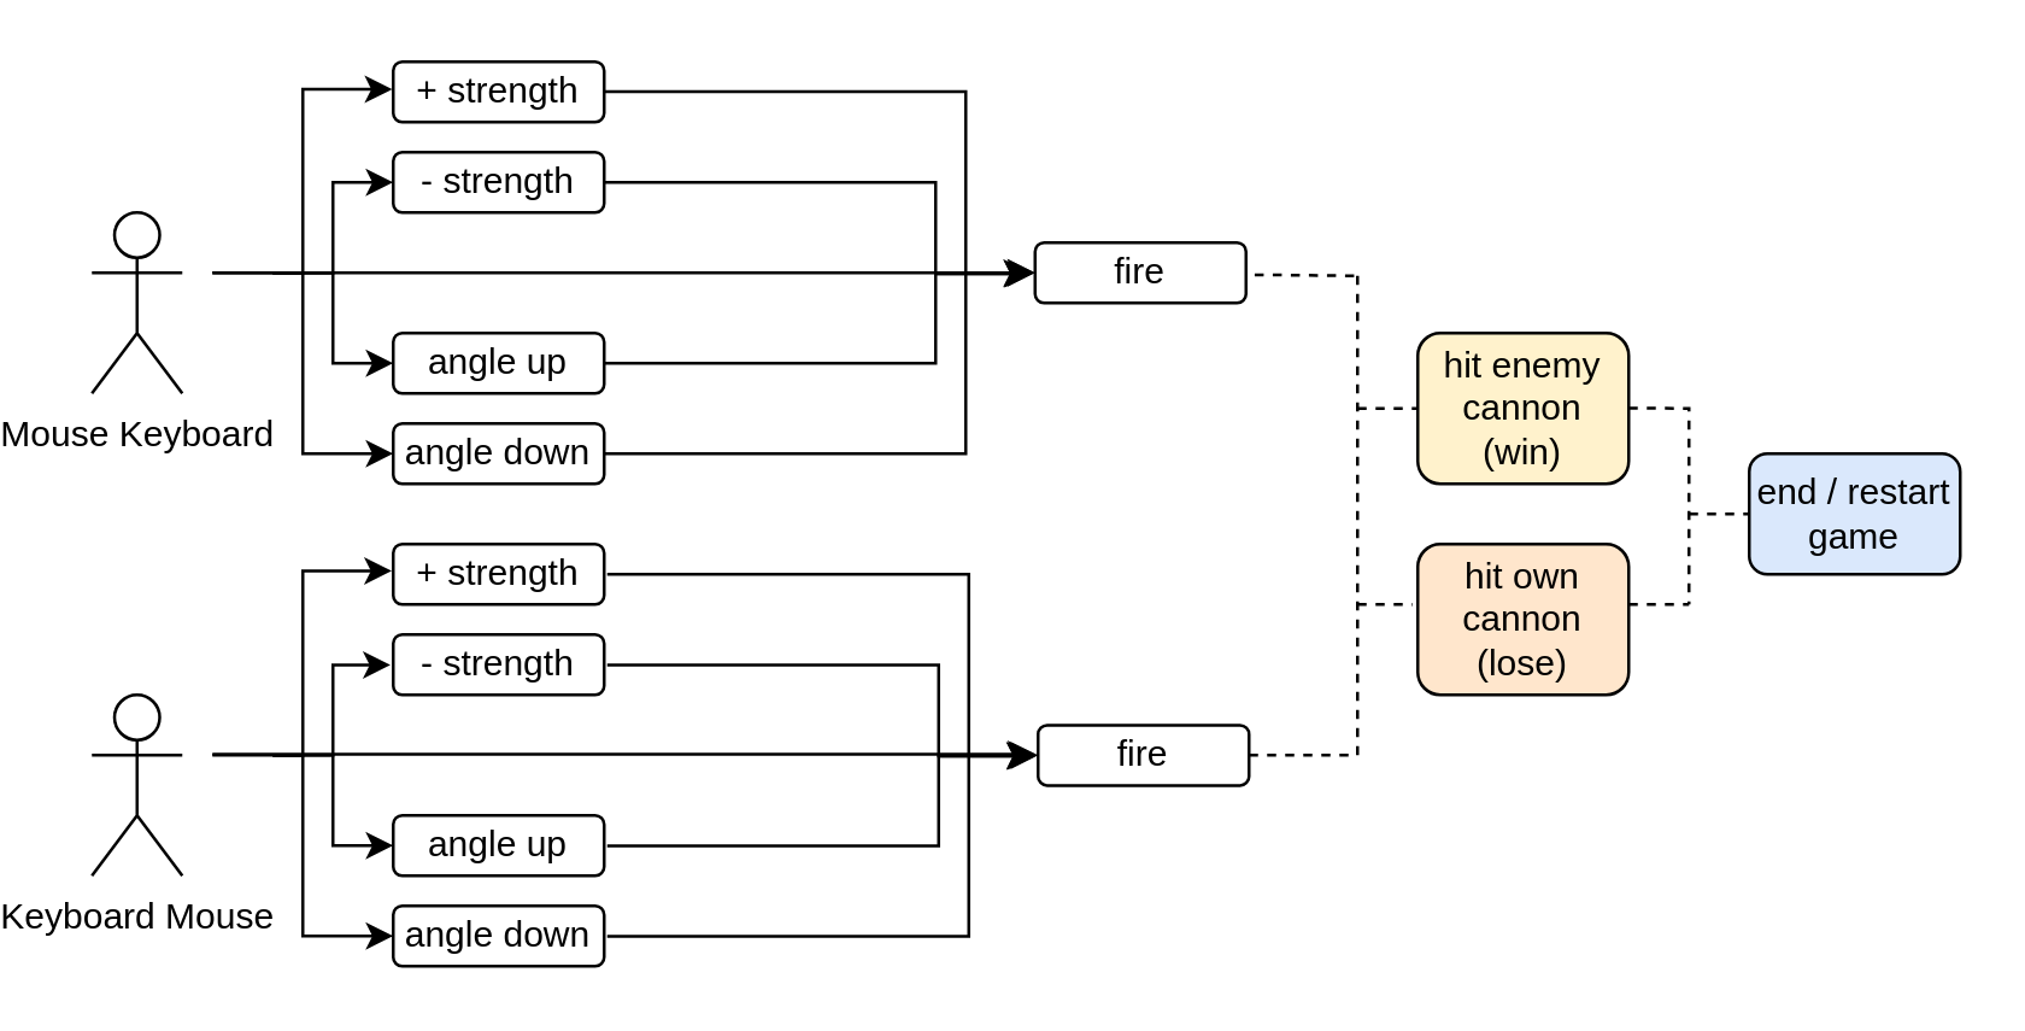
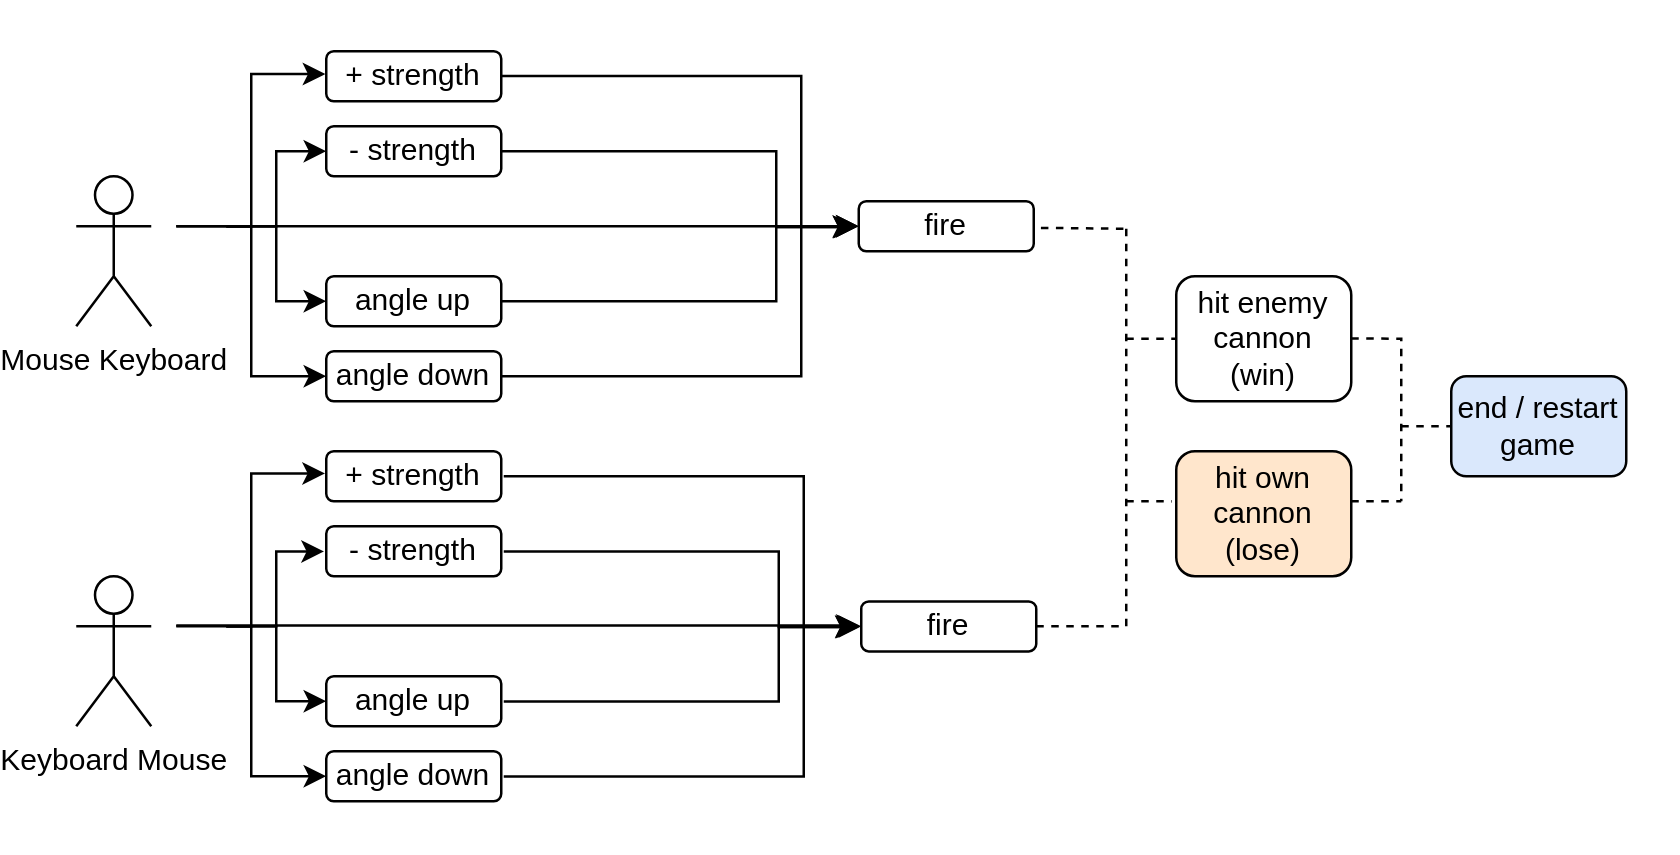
  <mxCell id="0" />
  <mxCell id="1" parent="0" />
  <mxCell id="2" style="edgeStyle=orthogonalEdgeStyle;rounded=0;orthogonalLoop=1;jettySize=auto;html=1;exitX=1;exitY=0.75;exitDx=0;exitDy=0;entryX=-0.02;entryY=0.505;entryDx=0;entryDy=0;entryPerimeter=0;" parent="1" target="11" edge="1"><mxGeometry relative="1" as="geometry"><mxPoint x="330" y="90" as="targetPoint" /><mxPoint x="190" y="29.92" as="sourcePoint" /><Array as="points"><mxPoint x="310" y="30" /><mxPoint x="310" y="90" /></Array></mxGeometry></mxCell>
  <mxCell id="3" value="+ strength" style="rounded=1;whiteSpace=wrap;html=1;" parent="1" vertex="1"><mxGeometry x="120" y="20" width="70" height="20" as="geometry" /></mxCell>
  <mxCell id="4" value="Mouse Keyboard&lt;br&gt;&lt;div&gt;&lt;br&gt;&lt;/div&gt;" style="shape=umlActor;verticalLabelPosition=bottom;verticalAlign=top;html=1;outlineConnect=0;" parent="1" vertex="1"><mxGeometry x="20" y="70" width="30" height="60" as="geometry" /></mxCell>
  <mxCell id="5" style="edgeStyle=orthogonalEdgeStyle;rounded=0;orthogonalLoop=1;jettySize=auto;html=1;entryX=-0.018;entryY=0.514;entryDx=0;entryDy=0;entryPerimeter=0;" parent="1" source="6" target="11" edge="1"><mxGeometry relative="1" as="geometry"><mxPoint x="330" y="90" as="targetPoint" /><Array as="points"><mxPoint x="300" y="60" /><mxPoint x="300" y="90" /></Array></mxGeometry></mxCell>
  <mxCell id="6" value="- strength" style="rounded=1;whiteSpace=wrap;html=1;" parent="1" vertex="1"><mxGeometry x="120" y="50" width="70" height="20" as="geometry" /></mxCell>
  <mxCell id="7" style="edgeStyle=orthogonalEdgeStyle;rounded=0;orthogonalLoop=1;jettySize=auto;html=1;entryX=-0.014;entryY=0.514;entryDx=0;entryDy=0;entryPerimeter=0;" parent="1" source="8" target="11" edge="1"><mxGeometry relative="1" as="geometry"><mxPoint x="330" y="90" as="targetPoint" /><Array as="points"><mxPoint x="300" y="120" /><mxPoint x="300" y="90" /></Array></mxGeometry></mxCell>
  <mxCell id="8" value="angle up" style="rounded=1;whiteSpace=wrap;html=1;" parent="1" vertex="1"><mxGeometry x="120" y="110" width="70" height="20" as="geometry" /></mxCell>
  <mxCell id="9" style="edgeStyle=orthogonalEdgeStyle;rounded=0;orthogonalLoop=1;jettySize=auto;html=1;entryX=0;entryY=0.5;entryDx=0;entryDy=0;" parent="1" source="10" target="11" edge="1"><mxGeometry relative="1" as="geometry"><Array as="points"><mxPoint x="310" y="150" /><mxPoint x="310" y="90" /></Array></mxGeometry></mxCell>
  <mxCell id="10" value="angle down" style="rounded=1;whiteSpace=wrap;html=1;" parent="1" vertex="1"><mxGeometry x="120" y="140" width="70" height="20" as="geometry" /></mxCell>
  <mxCell id="11" value="fire" style="rounded=1;whiteSpace=wrap;html=1;" parent="1" vertex="1"><mxGeometry x="333" y="80" width="70" height="20" as="geometry" /></mxCell>
  <mxCell id="12" style="edgeStyle=orthogonalEdgeStyle;rounded=0;orthogonalLoop=1;jettySize=auto;html=1;entryX=-0.005;entryY=0.457;entryDx=0;entryDy=0;entryPerimeter=0;" parent="1" target="3" edge="1"><mxGeometry relative="1" as="geometry"><mxPoint x="80" y="90" as="sourcePoint" /><Array as="points"><mxPoint x="90" y="90" /><mxPoint x="90" y="29" /></Array></mxGeometry></mxCell>
  <mxCell id="13" style="edgeStyle=orthogonalEdgeStyle;rounded=0;orthogonalLoop=1;jettySize=auto;html=1;entryX=0;entryY=0.5;entryDx=0;entryDy=0;" parent="1" target="6" edge="1"><mxGeometry relative="1" as="geometry"><mxPoint x="80" y="90" as="sourcePoint" /><mxPoint x="110" y="60" as="targetPoint" /><Array as="points"><mxPoint x="100" y="90" /><mxPoint x="100" y="60" /></Array></mxGeometry></mxCell>
  <mxCell id="14" style="edgeStyle=orthogonalEdgeStyle;rounded=0;orthogonalLoop=1;jettySize=auto;html=1;" parent="1" edge="1"><mxGeometry relative="1" as="geometry"><mxPoint x="80" y="90" as="sourcePoint" /><mxPoint x="120" y="120" as="targetPoint" /><Array as="points"><mxPoint x="100" y="90" /><mxPoint x="100" y="120" /></Array></mxGeometry></mxCell>
  <mxCell id="15" style="edgeStyle=orthogonalEdgeStyle;rounded=0;orthogonalLoop=1;jettySize=auto;html=1;entryX=0;entryY=0.5;entryDx=0;entryDy=0;" parent="1" target="10" edge="1"><mxGeometry relative="1" as="geometry"><mxPoint x="60" y="90" as="sourcePoint" /><mxPoint x="120" y="120" as="targetPoint" /><Array as="points"><mxPoint x="90" y="90" /><mxPoint x="90" y="150" /></Array></mxGeometry></mxCell>
  <mxCell id="16" value="+ strength" style="rounded=1;whiteSpace=wrap;html=1;" parent="1" vertex="1"><mxGeometry x="120" y="180" width="70" height="20" as="geometry" /></mxCell>
  <mxCell id="17" value="Keyboard&lt;span style=&quot;background-color: initial;&quot;&gt;&amp;nbsp;Mouse&lt;/span&gt;&lt;div&gt;&lt;div&gt;&lt;br&gt;&lt;/div&gt;&lt;/div&gt;" style="shape=umlActor;verticalLabelPosition=bottom;verticalAlign=top;html=1;outlineConnect=0;" parent="1" vertex="1"><mxGeometry x="20" y="230" width="30" height="60" as="geometry" /></mxCell>
  <mxCell id="18" value="- strength" style="rounded=1;whiteSpace=wrap;html=1;" parent="1" vertex="1"><mxGeometry x="120" y="210" width="70" height="20" as="geometry" /></mxCell>
  <mxCell id="19" value="angle up" style="rounded=1;whiteSpace=wrap;html=1;" parent="1" vertex="1"><mxGeometry x="120" y="270" width="70" height="20" as="geometry" /></mxCell>
  <mxCell id="20" value="angle down" style="rounded=1;whiteSpace=wrap;html=1;" parent="1" vertex="1"><mxGeometry x="120" y="300" width="70" height="20" as="geometry" /></mxCell>
  <mxCell id="21" style="edgeStyle=orthogonalEdgeStyle;rounded=0;orthogonalLoop=1;jettySize=auto;html=1;entryX=-0.007;entryY=0.444;entryDx=0;entryDy=0;entryPerimeter=0;" parent="1" target="16" edge="1"><mxGeometry relative="1" as="geometry"><mxPoint x="80" y="250" as="sourcePoint" /><mxPoint x="116.78" y="189.44" as="targetPoint" /><Array as="points"><mxPoint x="90" y="250" /><mxPoint x="90" y="189" /></Array></mxGeometry></mxCell>
  <mxCell id="22" style="edgeStyle=orthogonalEdgeStyle;rounded=0;orthogonalLoop=1;jettySize=auto;html=1;entryX=-0.013;entryY=0.504;entryDx=0;entryDy=0;entryPerimeter=0;" parent="1" target="18" edge="1"><mxGeometry relative="1" as="geometry"><mxPoint x="80" y="250" as="sourcePoint" /><mxPoint x="116" y="220" as="targetPoint" /><Array as="points"><mxPoint x="100" y="250" /><mxPoint x="100" y="220" /></Array></mxGeometry></mxCell>
  <mxCell id="23" style="edgeStyle=orthogonalEdgeStyle;rounded=0;orthogonalLoop=1;jettySize=auto;html=1;" parent="1" edge="1"><mxGeometry relative="1" as="geometry"><mxPoint x="80" y="250" as="sourcePoint" /><mxPoint x="120" y="280" as="targetPoint" /><Array as="points"><mxPoint x="100" y="250" /><mxPoint x="100" y="280" /></Array></mxGeometry></mxCell>
  <mxCell id="24" style="edgeStyle=orthogonalEdgeStyle;rounded=0;orthogonalLoop=1;jettySize=auto;html=1;entryX=0;entryY=0.5;entryDx=0;entryDy=0;" parent="1" target="20" edge="1"><mxGeometry relative="1" as="geometry"><mxPoint x="60" y="250" as="sourcePoint" /><mxPoint x="120" y="280" as="targetPoint" /><Array as="points"><mxPoint x="90" y="250" /><mxPoint x="90" y="310" /></Array></mxGeometry></mxCell>
  <mxCell id="25" style="edgeStyle=orthogonalEdgeStyle;rounded=0;orthogonalLoop=1;jettySize=auto;html=1;entryX=0;entryY=0.5;entryDx=0;entryDy=0;" parent="1" target="11" edge="1"><mxGeometry relative="1" as="geometry"><mxPoint x="60" y="90" as="sourcePoint" /><mxPoint x="170" y="90" as="targetPoint" /><Array as="points"><mxPoint x="270" y="90" /><mxPoint x="270" y="90" /></Array></mxGeometry></mxCell>
  <mxCell id="26" style="edgeStyle=orthogonalEdgeStyle;rounded=0;orthogonalLoop=1;jettySize=auto;html=1;exitX=1;exitY=0.75;exitDx=0;exitDy=0;entryX=-0.02;entryY=0.505;entryDx=0;entryDy=0;entryPerimeter=0;" edge="1" target="30" parent="1"><mxGeometry relative="1" as="geometry"><mxPoint x="331" y="250.05" as="targetPoint" /><mxPoint x="191" y="189.97" as="sourcePoint" /><Array as="points"><mxPoint x="311" y="190.05" /><mxPoint x="311" y="250.05" /></Array></mxGeometry></mxCell>
  <mxCell id="27" style="edgeStyle=orthogonalEdgeStyle;rounded=0;orthogonalLoop=1;jettySize=auto;html=1;entryX=-0.018;entryY=0.514;entryDx=0;entryDy=0;entryPerimeter=0;" edge="1" target="30" parent="1"><mxGeometry relative="1" as="geometry"><mxPoint x="331" y="250.05" as="targetPoint" /><Array as="points"><mxPoint x="301" y="220.05" /><mxPoint x="301" y="250.05" /></Array><mxPoint x="191" y="220.05" as="sourcePoint" /></mxGeometry></mxCell>
  <mxCell id="28" style="edgeStyle=orthogonalEdgeStyle;rounded=0;orthogonalLoop=1;jettySize=auto;html=1;entryX=-0.014;entryY=0.514;entryDx=0;entryDy=0;entryPerimeter=0;" edge="1" target="30" parent="1"><mxGeometry relative="1" as="geometry"><mxPoint x="331" y="250.05" as="targetPoint" /><Array as="points"><mxPoint x="301" y="280.05" /><mxPoint x="301" y="250.05" /></Array><mxPoint x="191" y="280.05" as="sourcePoint" /></mxGeometry></mxCell>
  <mxCell id="29" style="edgeStyle=orthogonalEdgeStyle;rounded=0;orthogonalLoop=1;jettySize=auto;html=1;entryX=0;entryY=0.5;entryDx=0;entryDy=0;" edge="1" target="30" parent="1"><mxGeometry relative="1" as="geometry"><Array as="points"><mxPoint x="311" y="310.05" /><mxPoint x="311" y="250.05" /></Array><mxPoint x="191" y="310.05" as="sourcePoint" /></mxGeometry></mxCell>
  <mxCell id="30" value="fire" style="rounded=1;whiteSpace=wrap;html=1;" vertex="1" parent="1"><mxGeometry x="334" y="240.05" width="70" height="20" as="geometry" /></mxCell>
  <mxCell id="31" style="edgeStyle=orthogonalEdgeStyle;rounded=0;orthogonalLoop=1;jettySize=auto;html=1;entryX=0;entryY=0.5;entryDx=0;entryDy=0;" edge="1" parent="1"><mxGeometry relative="1" as="geometry"><mxPoint x="60" y="249.71" as="sourcePoint" /><mxPoint x="333" y="249.71" as="targetPoint" /><Array as="points"><mxPoint x="270" y="249.71" /><mxPoint x="270" y="249.71" /></Array></mxGeometry></mxCell>
  <mxCell id="32" value="" style="endArrow=none;dashed=1;html=1;rounded=0;" edge="1" parent="1"><mxGeometry width="50" height="50" relative="1" as="geometry"><mxPoint x="404" y="250" as="sourcePoint" /><mxPoint x="440" y="90" as="targetPoint" /><Array as="points"><mxPoint x="440" y="250" /></Array></mxGeometry></mxCell>
- <mxCell id="33" value="hit enemy cannon (win)" style="rounded=1;whiteSpace=wrap;html=1;fillColor=#fff2cc;" vertex="1" parent="1"><mxGeometry x="460" y="110" width="70" height="50" as="geometry" /></mxCell>
+ <mxCell id="33" value="hit enemy cannon (win)" style="rounded=1;whiteSpace=wrap;html=1;" vertex="1" parent="1"><mxGeometry x="460" y="110" width="70" height="50" as="geometry" /></mxCell>
  <mxCell id="34" value="hit own cannon (lose)" style="rounded=1;whiteSpace=wrap;html=1;fillColor=#ffe6cc;" vertex="1" parent="1"><mxGeometry x="460" y="180" width="70" height="50" as="geometry" /></mxCell>
  <mxCell id="35" value="" style="endArrow=none;dashed=1;html=1;rounded=0;exitX=1.041;exitY=0.533;exitDx=0;exitDy=0;exitPerimeter=0;" edge="1" parent="1" source="11"><mxGeometry width="50" height="50" relative="1" as="geometry"><mxPoint x="410" y="220" as="sourcePoint" /><mxPoint x="440" y="91" as="targetPoint" /></mxGeometry></mxCell>
  <mxCell id="36" value="" style="endArrow=none;dashed=1;html=1;rounded=0;entryX=0;entryY=0.5;entryDx=0;entryDy=0;" edge="1" parent="1" target="33"><mxGeometry width="50" height="50" relative="1" as="geometry"><mxPoint x="440" y="135" as="sourcePoint" /><mxPoint x="460" y="170" as="targetPoint" /></mxGeometry></mxCell>
  <mxCell id="37" value="" style="endArrow=none;dashed=1;html=1;rounded=0;entryX=-0.025;entryY=0.401;entryDx=0;entryDy=0;entryPerimeter=0;" edge="1" parent="1" target="34"><mxGeometry width="50" height="50" relative="1" as="geometry"><mxPoint x="440" y="200" as="sourcePoint" /><mxPoint x="460" y="170" as="targetPoint" /></mxGeometry></mxCell>
  <mxCell id="38" value="" style="endArrow=none;dashed=1;html=1;rounded=0;" edge="1" parent="1"><mxGeometry width="50" height="50" relative="1" as="geometry"><mxPoint x="530" y="200" as="sourcePoint" /><mxPoint x="550" y="200" as="targetPoint" /></mxGeometry></mxCell>
  <mxCell id="39" value="" style="endArrow=none;dashed=1;html=1;rounded=0;" edge="1" parent="1"><mxGeometry width="50" height="50" relative="1" as="geometry"><mxPoint x="530" y="134.86" as="sourcePoint" /><mxPoint x="550" y="200" as="targetPoint" /><Array as="points"><mxPoint x="550" y="135" /></Array></mxGeometry></mxCell>
  <mxCell id="40" value="" style="endArrow=none;dashed=1;html=1;rounded=0;" edge="1" parent="1"><mxGeometry width="50" height="50" relative="1" as="geometry"><mxPoint x="550" y="170" as="sourcePoint" /><mxPoint x="570" y="170" as="targetPoint" /></mxGeometry></mxCell>
  <mxCell id="41" value="end / restart&lt;div&gt;game&lt;/div&gt;" style="rounded=1;whiteSpace=wrap;html=1;fillColor=#dae8fc;" vertex="1" parent="1"><mxGeometry x="570" y="150" width="70" height="40" as="geometry" /></mxCell>
